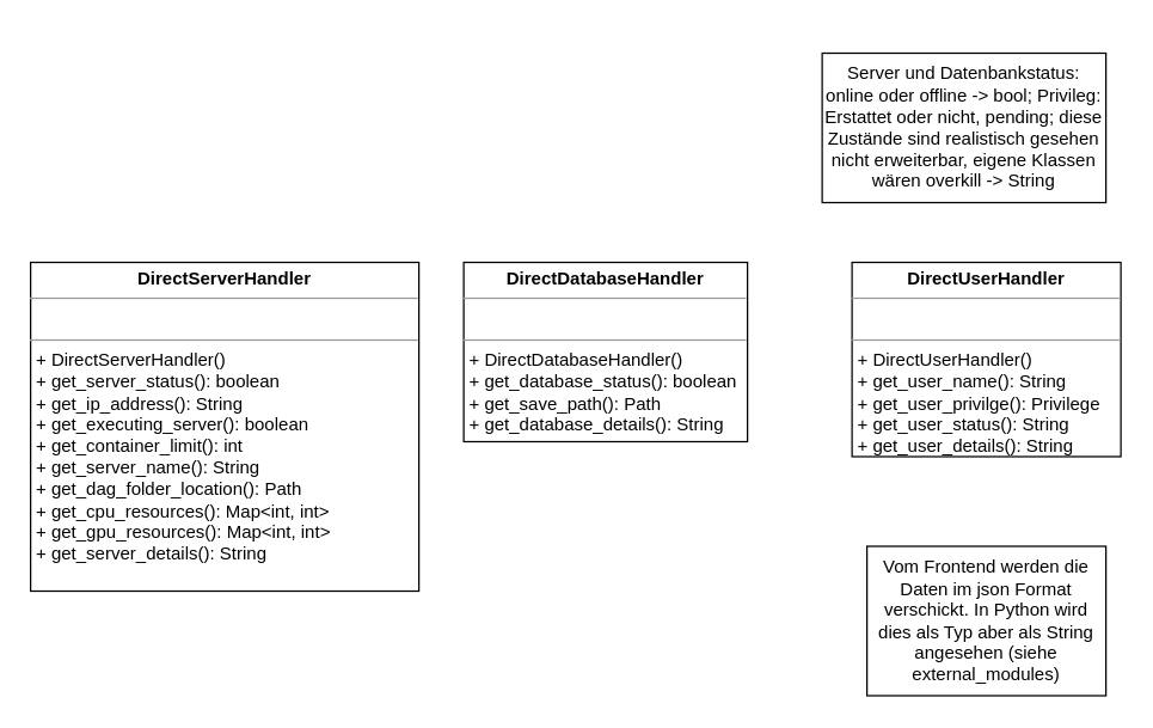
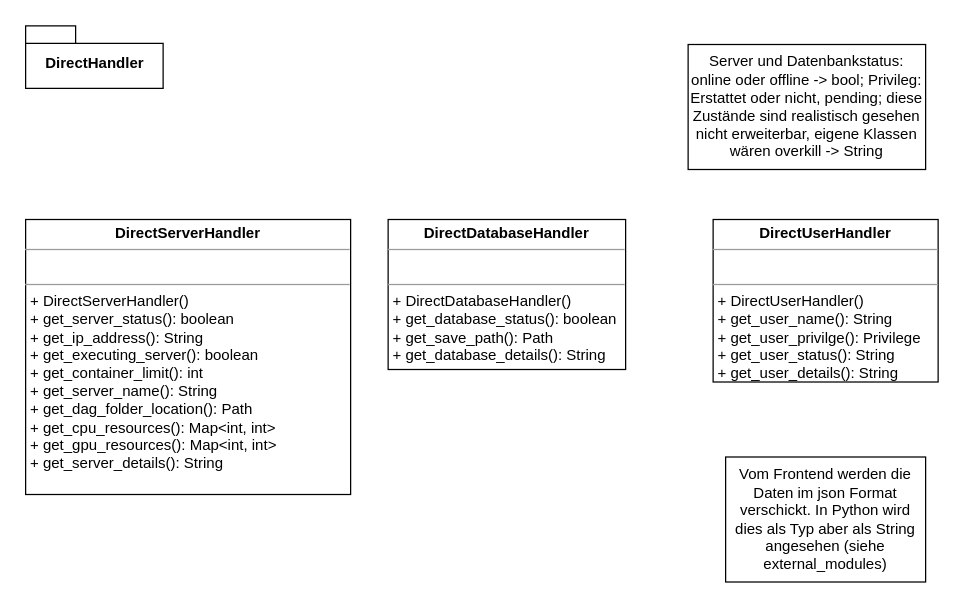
  <mxCell id="0" />
  <mxCell id="1" parent="0" />
  <mxCell id="2" value="&lt;p style=&quot;margin: 0px ; margin-top: 4px ; text-align: center&quot;&gt;&lt;b&gt;DirectServerHandler&lt;/b&gt;&lt;/p&gt;&lt;hr size=&quot;1&quot;&gt;&lt;p style=&quot;margin: 0px ; margin-left: 4px&quot;&gt;&lt;br&gt;&lt;/p&gt;&lt;hr size=&quot;1&quot;&gt;&lt;p style=&quot;margin: 0px ; margin-left: 4px&quot;&gt;+ DirectServerHandler()&lt;/p&gt;&lt;p style=&quot;margin: 0px ; margin-left: 4px&quot;&gt;+ get_server_status(): boolean&lt;/p&gt;&lt;p style=&quot;margin: 0px ; margin-left: 4px&quot;&gt;+ get_ip_address(): String&lt;/p&gt;&lt;p style=&quot;margin: 0px ; margin-left: 4px&quot;&gt;+ get_executing_server(): boolean&lt;/p&gt;&lt;p style=&quot;margin: 0px ; margin-left: 4px&quot;&gt;+ get_container_limit(): int&lt;/p&gt;&lt;p style=&quot;margin: 0px ; margin-left: 4px&quot;&gt;+ get_server_name(): String&lt;/p&gt;&lt;p style=&quot;margin: 0px ; margin-left: 4px&quot;&gt;+ get_dag_folder_location(): Path&lt;/p&gt;&lt;p style=&quot;margin: 0px ; margin-left: 4px&quot;&gt;+ get_cpu_resources(): Map&amp;lt;int, int&amp;gt;&lt;/p&gt;&lt;p style=&quot;margin: 0px ; margin-left: 4px&quot;&gt;+ get_gpu_resources(): Map&amp;lt;int, int&amp;gt;&lt;/p&gt;&lt;p style=&quot;margin: 0px ; margin-left: 4px&quot;&gt;+ get_server_details(): String&lt;/p&gt;" style="verticalAlign=top;align=left;overflow=fill;fontSize=12;fontFamily=Helvetica;html=1;" parent="1" vertex="1"><mxGeometry x="20" y="175" width="260" height="220" as="geometry" /></mxCell>
  <mxCell id="3" value="&lt;p style=&quot;margin: 0px ; margin-top: 4px ; text-align: center&quot;&gt;&lt;b&gt;DirectDatabaseHandler&lt;/b&gt;&lt;/p&gt;&lt;hr size=&quot;1&quot;&gt;&lt;p style=&quot;margin: 0px ; margin-left: 4px&quot;&gt;&lt;br&gt;&lt;/p&gt;&lt;hr size=&quot;1&quot;&gt;&lt;p style=&quot;margin: 0px ; margin-left: 4px&quot;&gt;+ DirectDatabaseHandler()&lt;/p&gt;&lt;p style=&quot;margin: 0px ; margin-left: 4px&quot;&gt;+ get_database_status(): boolean&lt;/p&gt;&lt;p style=&quot;margin: 0px ; margin-left: 4px&quot;&gt;+ get_save_path(): Path&lt;/p&gt;&lt;p style=&quot;margin: 0px ; margin-left: 4px&quot;&gt;+ get_database_details(): String&lt;/p&gt;&lt;p style=&quot;margin: 0px ; margin-left: 4px&quot;&gt;&lt;br&gt;&lt;/p&gt;" style="verticalAlign=top;align=left;overflow=fill;fontSize=12;fontFamily=Helvetica;html=1;" parent="1" vertex="1"><mxGeometry x="310" y="175" width="190" height="120" as="geometry" /></mxCell>
+ <mxCell id="4" value="DirectHandler" style="shape=folder;fontStyle=1;spacingTop=10;tabWidth=40;tabHeight=14;tabPosition=left;html=1;" parent="1" vertex="1"><mxGeometry x="20" y="20" width="110" height="50" as="geometry" /></mxCell>
  <mxCell id="5" value="&lt;p style=&quot;margin: 0px ; margin-top: 4px ; text-align: center&quot;&gt;&lt;b&gt;DirectUserHandler&lt;/b&gt;&lt;/p&gt;&lt;hr size=&quot;1&quot;&gt;&lt;p style=&quot;margin: 0px ; margin-left: 4px&quot;&gt;&lt;br&gt;&lt;/p&gt;&lt;hr size=&quot;1&quot;&gt;&lt;p style=&quot;margin: 0px ; margin-left: 4px&quot;&gt;+ DirectUserHandler()&lt;/p&gt;&lt;p style=&quot;margin: 0px ; margin-left: 4px&quot;&gt;+ get_user_name(): String&lt;/p&gt;&lt;p style=&quot;margin: 0px ; margin-left: 4px&quot;&gt;+ get_user_privilge(): Privilege&lt;/p&gt;&lt;p style=&quot;margin: 0px ; margin-left: 4px&quot;&gt;+ get_user_status(): String&lt;/p&gt;&lt;p style=&quot;margin: 0px ; margin-left: 4px&quot;&gt;+ get_user_details(): String&lt;/p&gt;" style="verticalAlign=top;align=left;overflow=fill;fontSize=12;fontFamily=Helvetica;html=1;" parent="1" vertex="1"><mxGeometry x="570" y="175" width="180" height="130" as="geometry" /></mxCell>
  <mxCell id="6" value="Server und Datenbankstatus: online oder offline -&amp;gt; bool; Privileg: Erstattet oder nicht, pending; diese Zustände sind realistisch gesehen nicht erweiterbar, eigene Klassen wären overkill -&amp;gt; String" style="rounded=0;whiteSpace=wrap;html=1;" parent="1" vertex="1"><mxGeometry x="550" y="35" width="190" height="100" as="geometry" /></mxCell>
  <mxCell id="7" value="Vom Frontend werden die Daten im json Format verschickt. In Python wird dies als Typ aber als String angesehen (siehe external_modules)" style="rounded=0;whiteSpace=wrap;html=1;" vertex="1" parent="1"><mxGeometry x="580" y="365" width="160" height="100" as="geometry" /></mxCell>
